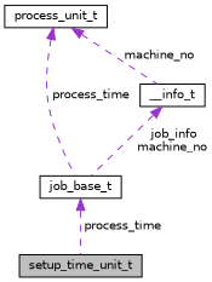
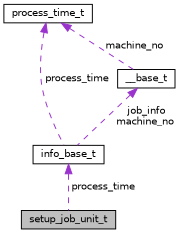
  digraph {
    node [color=black fillcolor=white fontname=Helvetica fontsize=10 shape=record style=filled]
    edge [color=darkorchid3 dir=back fontname=Helvetica fontsize=10 labelfontname=Helvetica labelfontsize=10 style=dashed]
-   n1 [fillcolor=grey75 fontcolor=black height=0.2 label=setup_time_unit_t width=0.4]
-   n2 [height=0.2 label=job_base_t width=0.4]
-   n3 [height=0.2 label=__info_t width=0.4]
-   n4 [height=0.2 label=process_unit_t width=0.4]
+   n1 [fillcolor=grey75 fontcolor=black height=0.2 label=setup_job_unit_t width=0.4]
+   n2 [height=0.2 label=info_base_t width=0.4]
+   n3 [height=0.2 label=__base_t width=0.4]
+   n4 [height=0.2 label=process_time_t width=0.4]
    n2 -> n1 [label=" process_time"]
    n3 -> n2 [label=" job_info\nmachine_no"]
    n4 -> n2 [label=" process_time"]
    n4 -> n3 [label=" machine_no"]
  }
